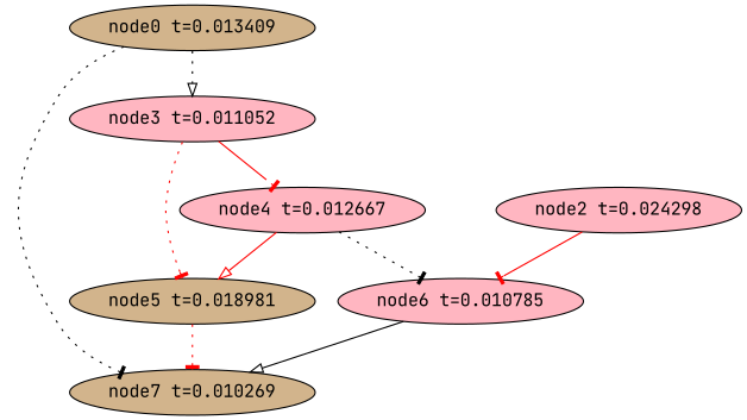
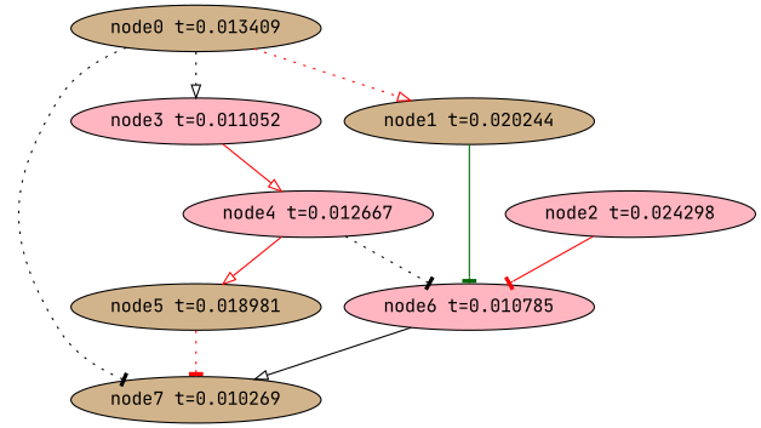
  digraph {
    fontname="JetBrains Mono"
    node [fillcolor=tan fontname="JetBrains Mono" style=filled]
    edge [arrowhead=tee color=red fontname="JetBrains Mono" style=dotted]
    n1 [label="node7 t=0.010269"]
    n2 [fillcolor=lightpink label="node6 t=0.010785"]
    n3 [label="node5 t=0.018981"]
    n4 [fillcolor=lightpink label="node4 t=0.012667"]
    n5 [fillcolor=lightpink label="node3 t=0.011052"]
    n6 [fillcolor=lightpink label="node2 t=0.024298"]
+   n7 [label="node1 t=0.020244"]
    n8 [label="node0 t=0.013409"]
    n2 -> n1 [arrowhead=onormal color=black style=solid]
    n3 -> n1
    n4 -> n2 [color=black]
    n4 -> n3 [arrowhead=onormal style=solid]
-   n5 -> n3
-   n5 -> n4 [style=solid]
+   n5 -> n4 [arrowhead=onormal style=solid]
    n6 -> n2 [style=solid]
+   n7 -> n2 [color=darkgreen style=solid]
    n8 -> n1 [color=black]
    n8 -> n5 [arrowhead=onormal color=black]
+   n8 -> n7 [arrowhead=onormal]
  }
